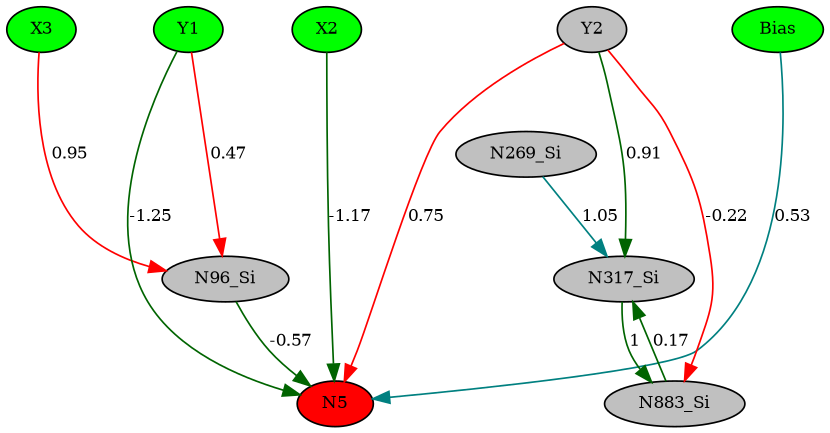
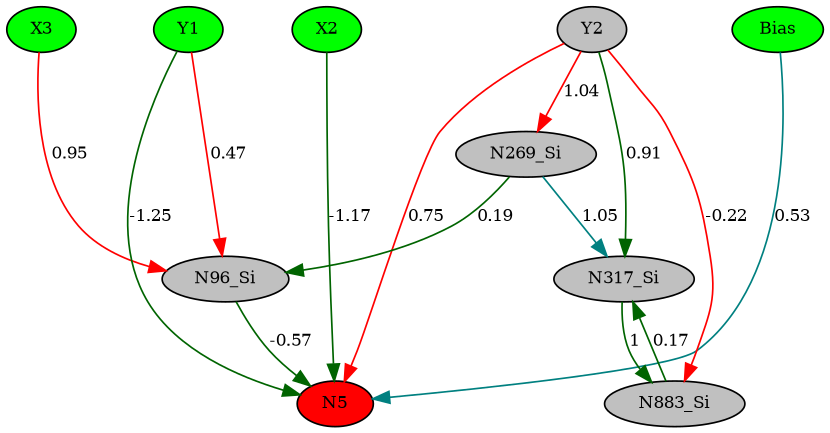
  digraph {
    node [fillcolor=gray fontsize=10 shape=ellipse style=filled]
    edge [color=darkgreen fontsize=10]
    N5 [fillcolor=red height=0.1 width=0.1]
    n2 [fillcolor=green height=0.1 label=Bias width=0.1]
    n3 [fillcolor=green height=0.1 label=X3 width=0.1]
    n4 [fillcolor=green height=0.1 label=Y1 width=0.1]
    n5 [fillcolor=green height=0.1 label=X2 width=0.1]
    n6 [height=0.1 label=Y2 width=0.1]
    n7 [height=0.1 label=N96_Si width=0.1]
    n8 [height=0.1 label=N269_Si width=0.1]
    n9 [height=0.1 label=N317_Si width=0.1]
    n10 [height=0.1 label=N883_Si width=0.1]
    subgraph sub_1 {
      rank=same
      N5
    }
    subgraph sub_2 {
      rank=same
      n2
      n3
      n4
      n5
      n6
    }
    n2 -> N5 [color=teal label=0.53]
    n3 -> n4 [style=invis color="" fontsize=""]
    n3 -> n7 [color=red label=0.95]
    n4 -> N5 [arrowType=inv label=-1.25]
    n4 -> n5 [style=invis color="" fontsize=""]
    n4 -> n7 [color=red label=0.47]
    n5 -> N5 [arrowType=inv label=-1.17]
    n5 -> n6 [style=invis color="" fontsize=""]
    n6 -> N5 [color=red label=0.75]
    n6 -> n2 [style=invis color="" fontsize=""]
+   n6 -> n8 [color=red label=1.04]
    n6 -> n9 [label=0.91]
    n6 -> n10 [arrowType=inv color=red label=-0.22]
    n7 -> N5 [arrowType=inv label=-0.57]
+   n8 -> n7 [label=0.19]
    n8 -> n9 [color=teal label=1.05]
    n9 -> n10 [label=1]
    n10 -> n9 [label=0.17]
  }
